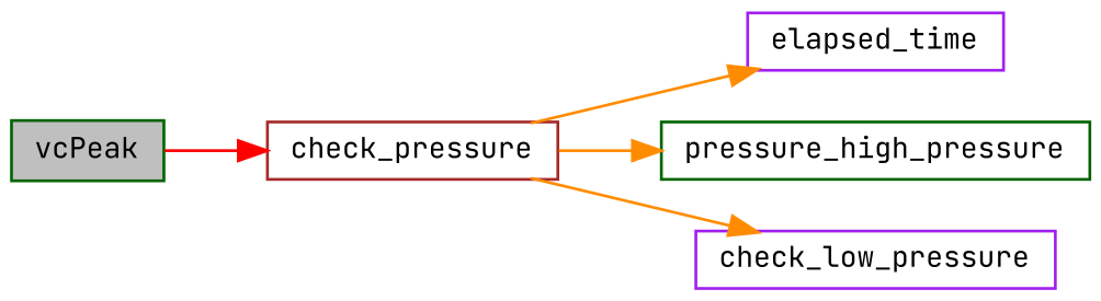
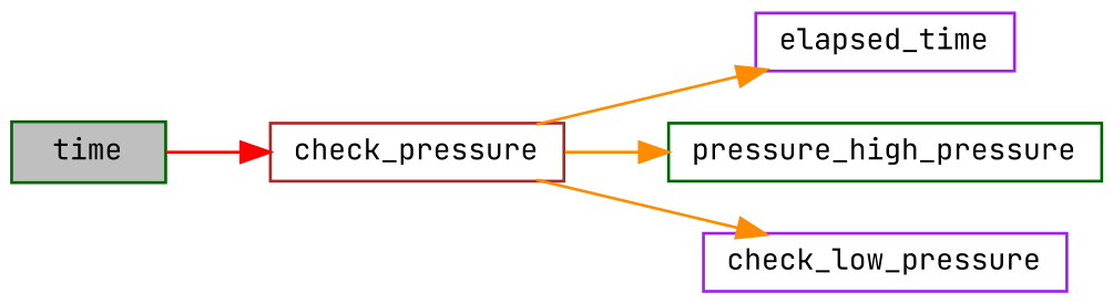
  digraph {
    fontname="JetBrains Mono"
    rankdir=LR
    node [color=darkgreen fillcolor=white fontname="JetBrains Mono" fontsize=10 shape=record style=filled]
    edge [color=darkorange fontname="JetBrains Mono" fontsize=10 labelfontname=Helvetica labelfontsize=10 style=solid]
-   n1 [fillcolor=grey75 fontcolor=black height=0.2 label=vcPeak width=0.4]
+   n1 [fillcolor=grey75 fontcolor=black height=0.2 label=time width=0.4]
    n2 [color=brown height=0.2 label=check_pressure width=0.4]
    n3 [color=purple height=0.2 label=elapsed_time width=0.4]
    n4 [height=0.2 label=pressure_high_pressure width=0.4]
    n5 [color=purple height=0.2 label=check_low_pressure width=0.4]
    n1 -> n2 [color=red]
    n2 -> n3
    n2 -> n4
    n2 -> n5
  }
